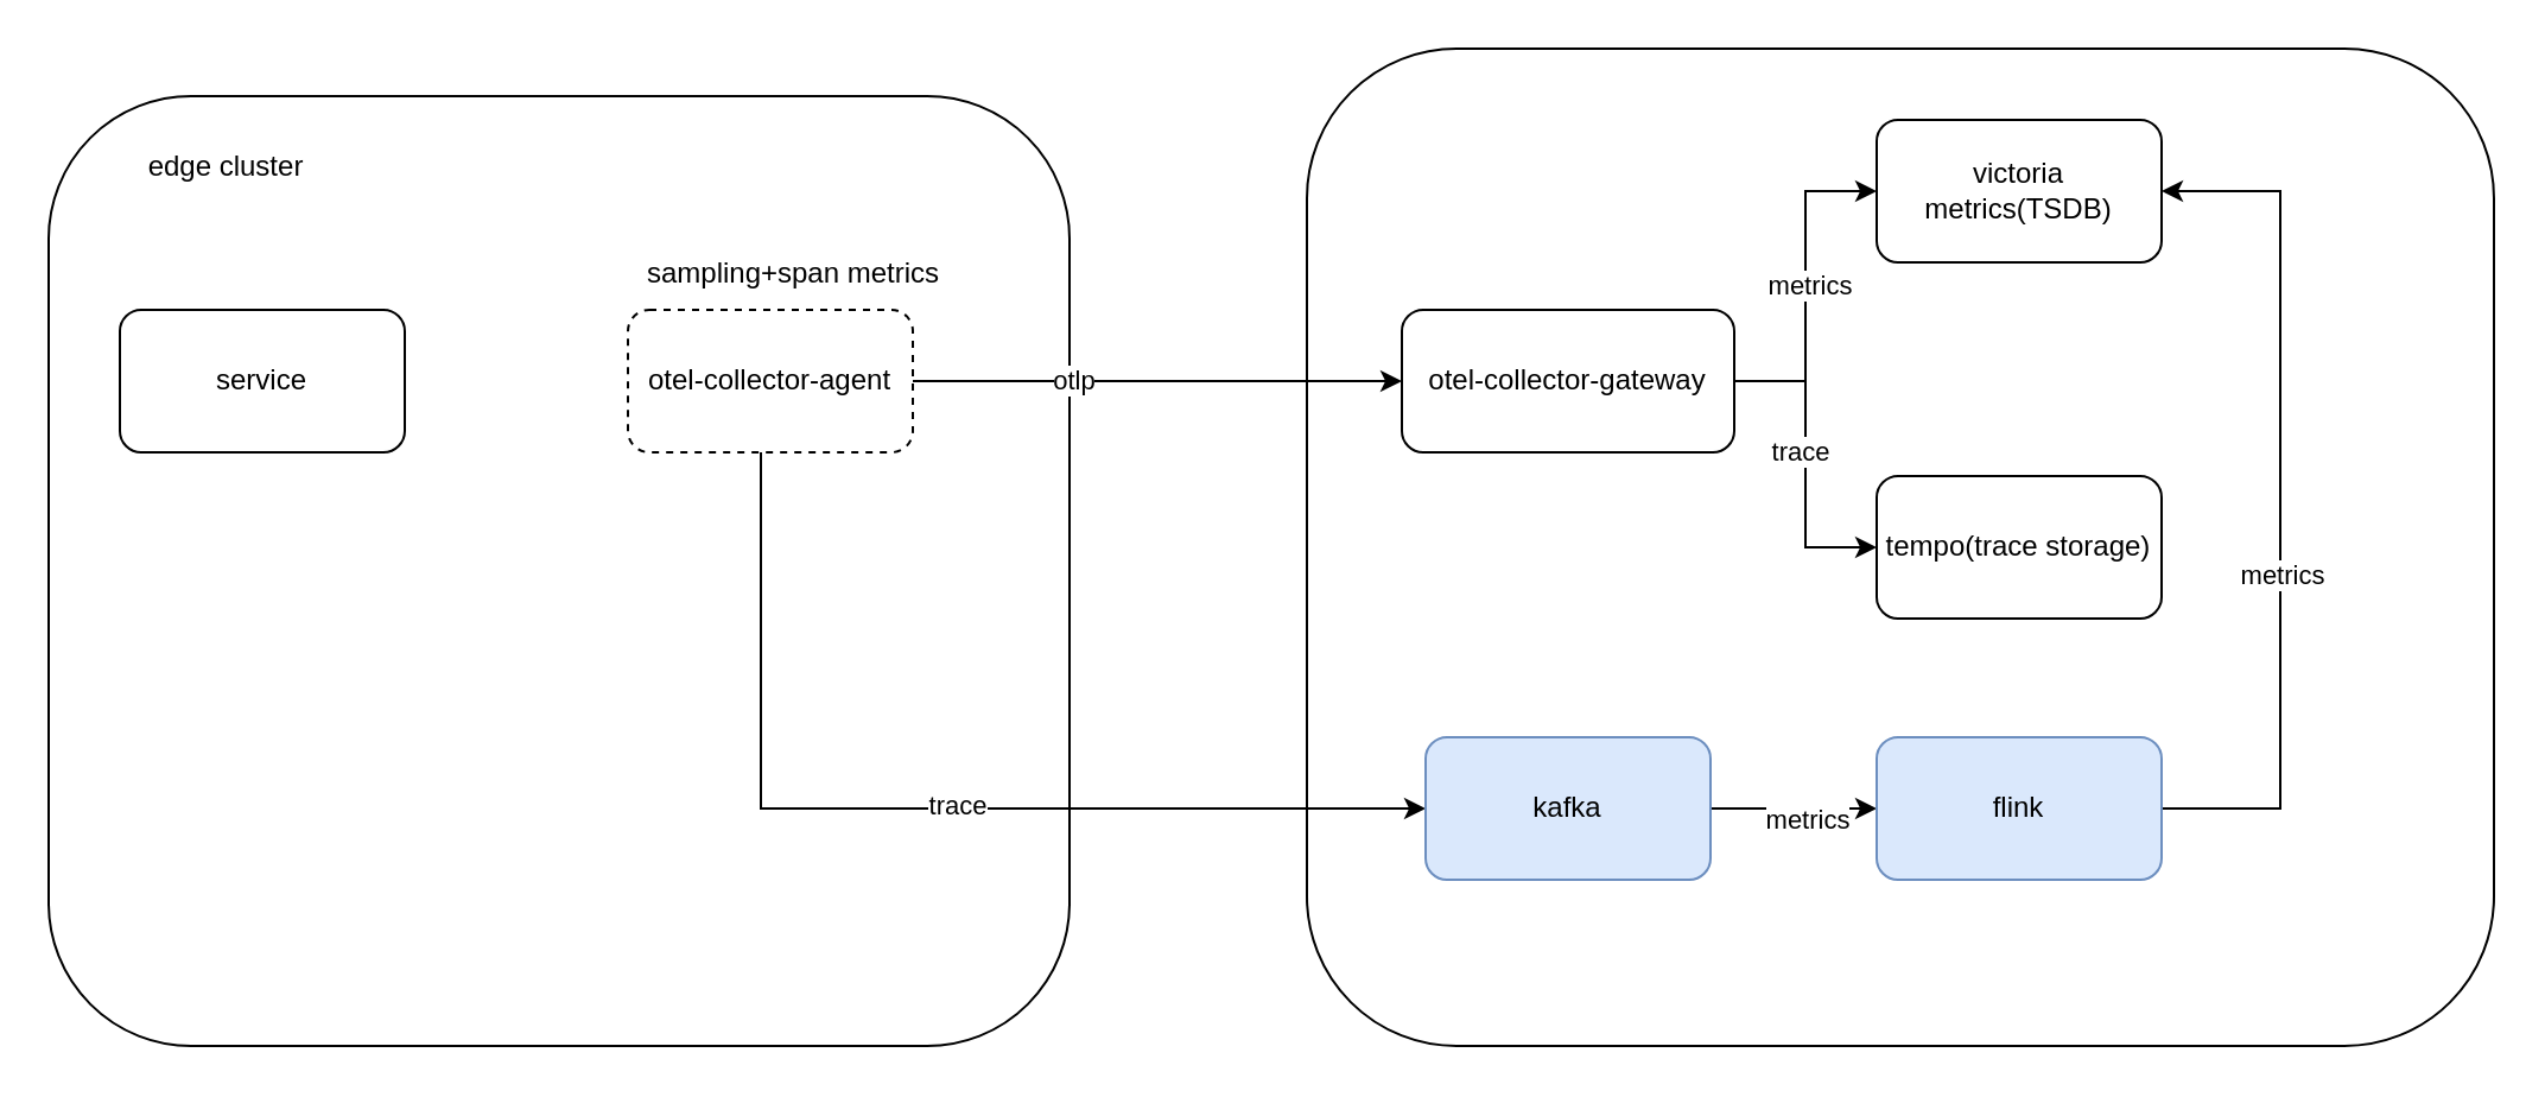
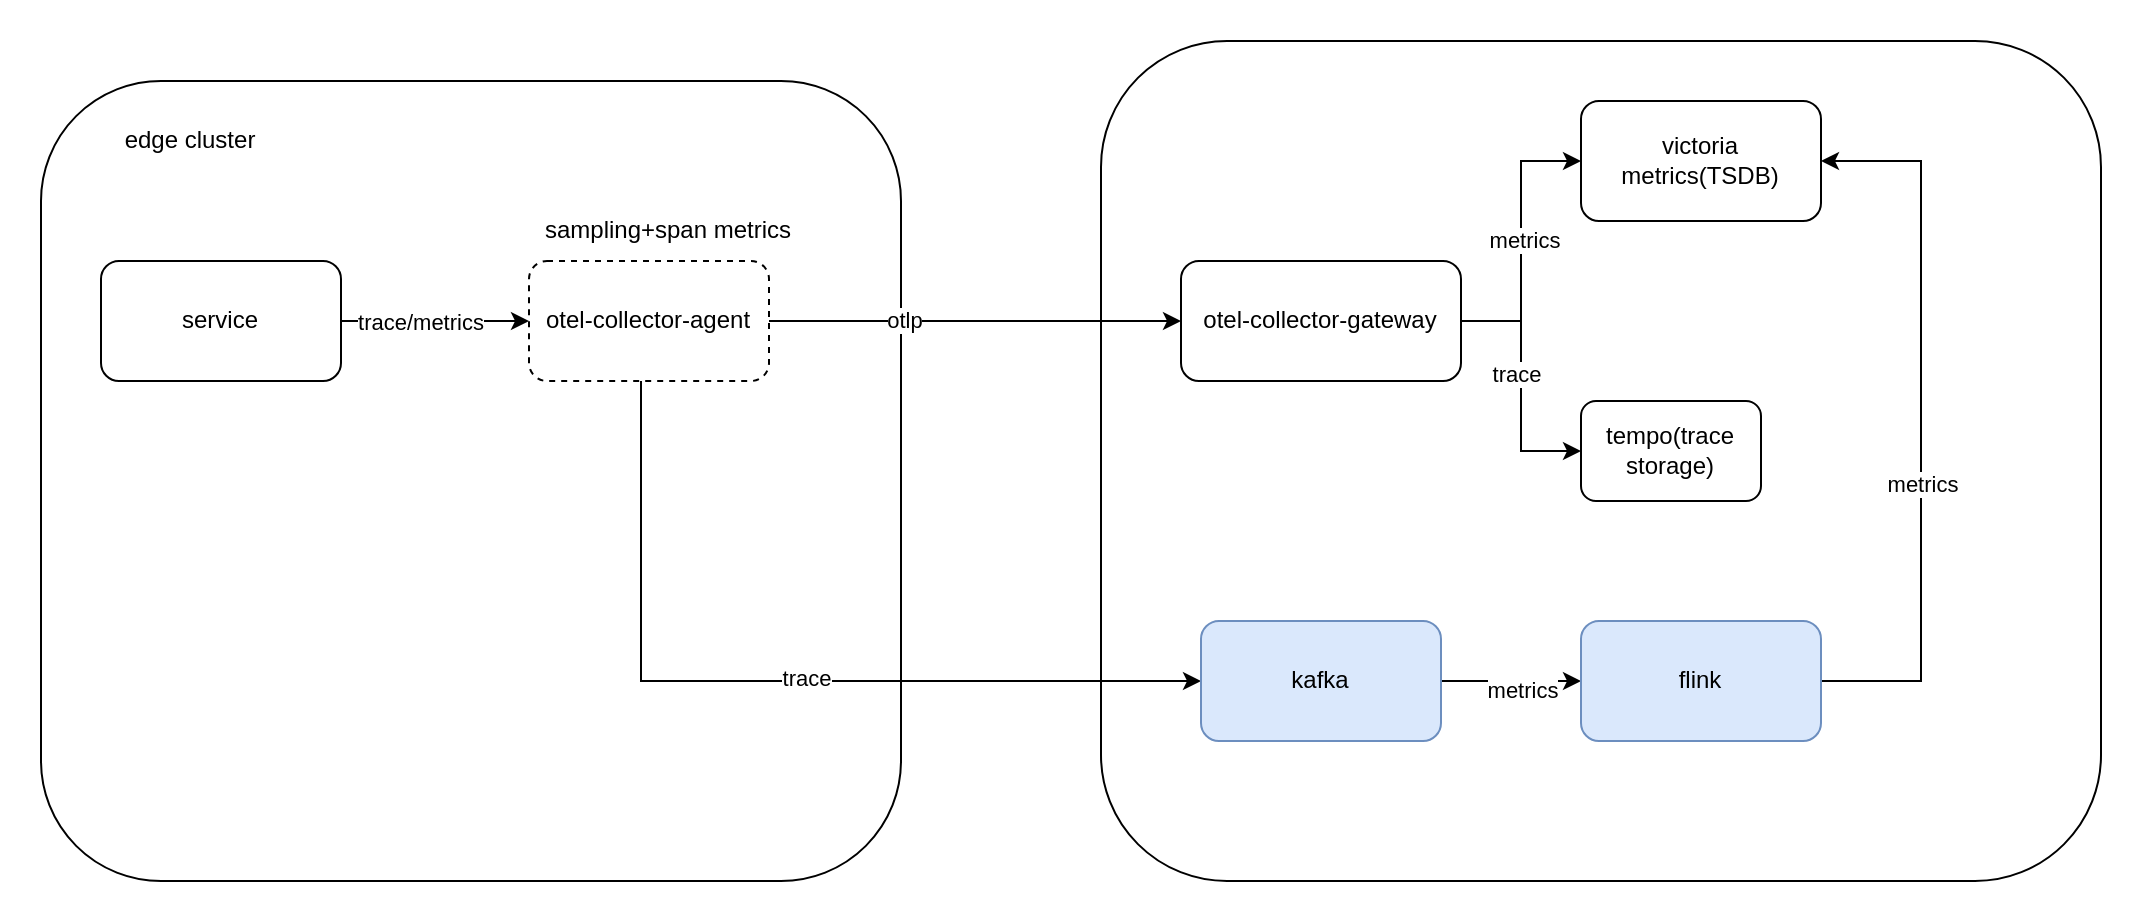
  <mxCell id="0" />
  <mxCell id="1" parent="0" />
  <mxCell id="2" value="" style="rounded=1;whiteSpace=wrap;html=1;" vertex="1" parent="1"><mxGeometry x="550" y="20" width="500" height="420" as="geometry" /></mxCell>
  <mxCell id="3" value="" style="rounded=1;whiteSpace=wrap;html=1;" vertex="1" parent="1"><mxGeometry x="20" y="40" width="430" height="400" as="geometry" /></mxCell>
+ <mxCell id="4" value="" style="edgeStyle=orthogonalEdgeStyle;rounded=0;orthogonalLoop=1;jettySize=auto;html=1;" edge="1" parent="1" source="6" target="11"><mxGeometry relative="1" as="geometry" /></mxCell>
+ <mxCell id="5" value="trace/metrics" style="edgeLabel;html=1;align=center;verticalAlign=middle;resizable=0;points=[];" vertex="1" connectable="0" parent="4"><mxGeometry x="-0.175" relative="1" as="geometry"><mxPoint as="offset" /></mxGeometry></mxCell>
  <mxCell id="6" value="service" style="rounded=1;whiteSpace=wrap;html=1;" vertex="1" parent="1"><mxGeometry x="50" y="130" width="120" height="60" as="geometry" /></mxCell>
  <mxCell id="7" value="" style="edgeStyle=orthogonalEdgeStyle;rounded=0;orthogonalLoop=1;jettySize=auto;html=1;" edge="1" parent="1" source="11" target="16"><mxGeometry relative="1" as="geometry" /></mxCell>
  <mxCell id="8" value="otlp" style="edgeLabel;html=1;align=center;verticalAlign=middle;resizable=0;points=[];" vertex="1" connectable="0" parent="7"><mxGeometry x="-0.349" y="1" relative="1" as="geometry"><mxPoint as="offset" /></mxGeometry></mxCell>
  <mxCell id="9" value="" style="edgeStyle=orthogonalEdgeStyle;rounded=0;orthogonalLoop=1;jettySize=auto;html=1;" edge="1" parent="1" source="11" target="23"><mxGeometry relative="1" as="geometry"><Array as="points"><mxPoint x="320" y="340" /></Array></mxGeometry></mxCell>
  <mxCell id="10" value="trace" style="edgeLabel;html=1;align=center;verticalAlign=middle;resizable=0;points=[];" vertex="1" connectable="0" parent="9"><mxGeometry x="0.08" y="2" relative="1" as="geometry"><mxPoint as="offset" /></mxGeometry></mxCell>
  <mxCell id="11" value="otel-collector-agent" style="rounded=1;whiteSpace=wrap;html=1;dashed=1;" vertex="1" parent="1"><mxGeometry x="264" y="130" width="120" height="60" as="geometry" /></mxCell>
  <mxCell id="12" style="edgeStyle=orthogonalEdgeStyle;rounded=0;orthogonalLoop=1;jettySize=auto;html=1;entryX=0;entryY=0.5;entryDx=0;entryDy=0;" edge="1" parent="1" source="16" target="19"><mxGeometry relative="1" as="geometry" /></mxCell>
  <mxCell id="13" value="metrics" style="edgeLabel;html=1;align=center;verticalAlign=middle;resizable=0;points=[];" vertex="1" connectable="0" parent="12"><mxGeometry x="0.014" y="-1" relative="1" as="geometry"><mxPoint as="offset" /></mxGeometry></mxCell>
  <mxCell id="14" style="edgeStyle=orthogonalEdgeStyle;rounded=0;orthogonalLoop=1;jettySize=auto;html=1;entryX=0;entryY=0.5;entryDx=0;entryDy=0;" edge="1" parent="1" source="16" target="20"><mxGeometry relative="1" as="geometry" /></mxCell>
  <mxCell id="15" value="trace" style="edgeLabel;html=1;align=center;verticalAlign=middle;resizable=0;points=[];" vertex="1" connectable="0" parent="14"><mxGeometry x="-0.1" y="-3" relative="1" as="geometry"><mxPoint as="offset" /></mxGeometry></mxCell>
  <mxCell id="16" value="otel-collector-gateway" style="rounded=1;whiteSpace=wrap;html=1;" vertex="1" parent="1"><mxGeometry x="590" y="130" width="140" height="60" as="geometry" /></mxCell>
  <mxCell id="17" value="sampling+span metrics" style="text;html=1;align=center;verticalAlign=middle;whiteSpace=wrap;rounded=0;" vertex="1" parent="1"><mxGeometry x="264" y="100" width="140" height="30" as="geometry" /></mxCell>
  <mxCell id="18" value="edge cluster" style="text;html=1;align=center;verticalAlign=middle;whiteSpace=wrap;rounded=0;" vertex="1" parent="1"><mxGeometry x="50" y="55" width="90" height="30" as="geometry" /></mxCell>
  <mxCell id="19" value="victoria metrics(TSDB)" style="rounded=1;whiteSpace=wrap;html=1;" vertex="1" parent="1"><mxGeometry x="790" y="50" width="120" height="60" as="geometry" /></mxCell>
- <mxCell id="20" value="tempo(trace storage)" style="rounded=1;whiteSpace=wrap;html=1;" vertex="1" parent="1"><mxGeometry x="790" y="200" width="120" height="60" as="geometry" /></mxCell>
+ <mxCell id="20" value="tempo(trace storage)" style="rounded=1;whiteSpace=wrap;html=1;" vertex="1" parent="1"><mxGeometry x="790" y="200" width="90" height="50" as="geometry" /></mxCell>
  <mxCell id="21" value="" style="edgeStyle=orthogonalEdgeStyle;rounded=0;orthogonalLoop=1;jettySize=auto;html=1;" edge="1" parent="1" source="23" target="26"><mxGeometry relative="1" as="geometry" /></mxCell>
  <mxCell id="22" value="metrics" style="edgeLabel;html=1;align=center;verticalAlign=middle;resizable=0;points=[];" vertex="1" connectable="0" parent="21"><mxGeometry x="0.143" y="-4" relative="1" as="geometry"><mxPoint as="offset" /></mxGeometry></mxCell>
  <mxCell id="23" value="kafka" style="rounded=1;whiteSpace=wrap;html=1;fillColor=#dae8fc;strokeColor=#6c8ebf;" vertex="1" parent="1"><mxGeometry x="600" y="310" width="120" height="60" as="geometry" /></mxCell>
  <mxCell id="24" style="edgeStyle=orthogonalEdgeStyle;rounded=0;orthogonalLoop=1;jettySize=auto;html=1;entryX=1;entryY=0.5;entryDx=0;entryDy=0;" edge="1" parent="1" source="26" target="19"><mxGeometry relative="1" as="geometry"><Array as="points"><mxPoint x="960" y="340" /><mxPoint x="960" y="80" /></Array></mxGeometry></mxCell>
  <mxCell id="25" value="metrics" style="edgeLabel;html=1;align=center;verticalAlign=middle;resizable=0;points=[];" vertex="1" connectable="0" parent="24"><mxGeometry x="-0.172" relative="1" as="geometry"><mxPoint as="offset" /></mxGeometry></mxCell>
  <mxCell id="26" value="flink" style="rounded=1;whiteSpace=wrap;html=1;fillColor=#dae8fc;strokeColor=#6c8ebf;" vertex="1" parent="1"><mxGeometry x="790" y="310" width="120" height="60" as="geometry" /></mxCell>
